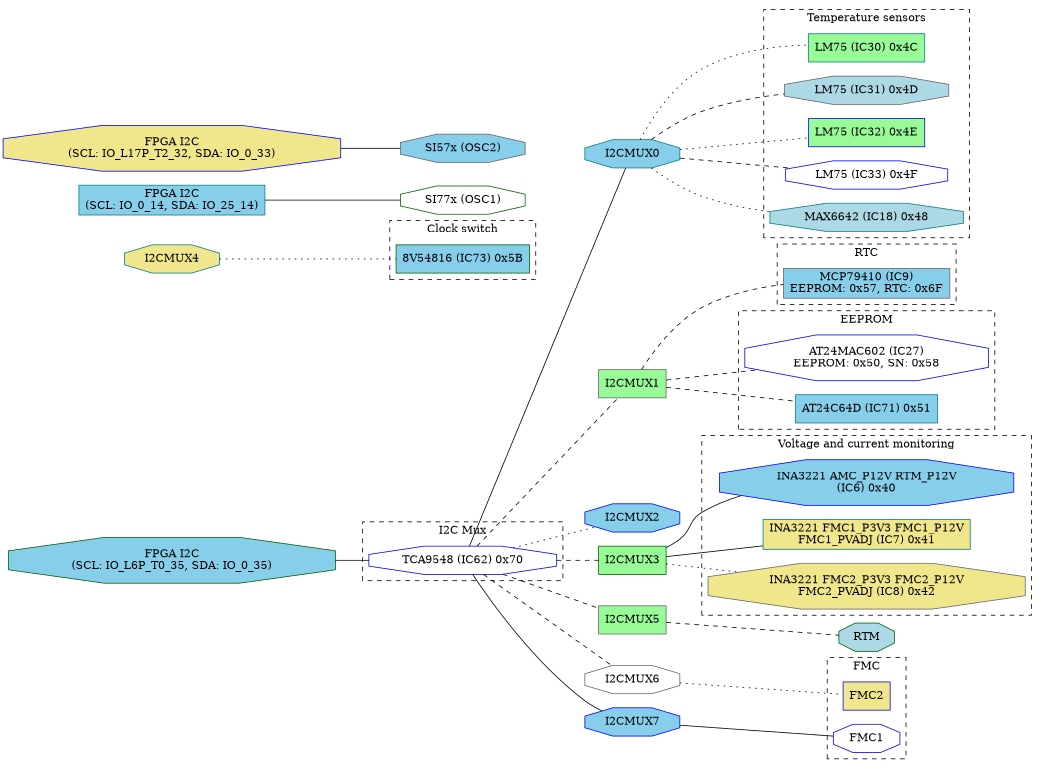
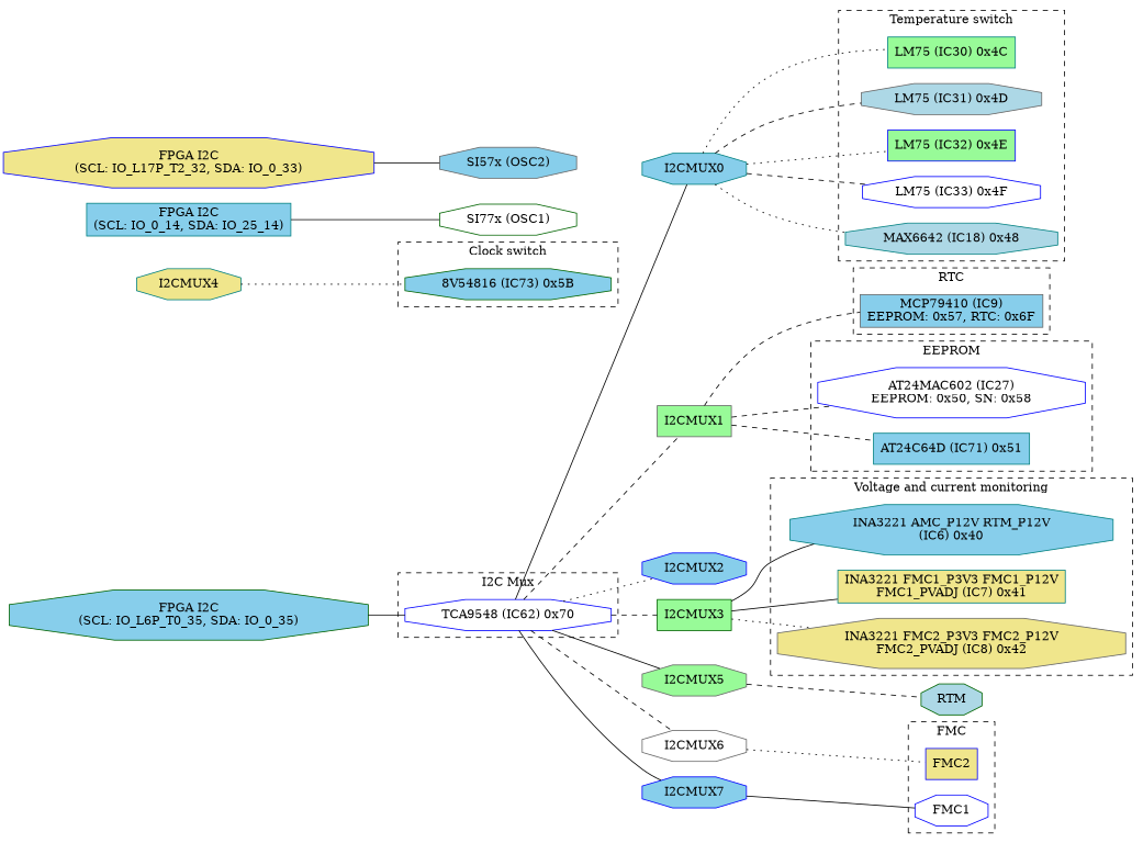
  graph {
    rankdir=LR
    node [color=blue fillcolor=skyblue shape=octagon style=filled]
    edge [style=solid]
    n1 [fillcolor=white label="TCA9548 (IC62) 0x70"]
    n2 [color=teal fillcolor=palegreen label="LM75 (IC30) 0x4C" shape=box]
    n3 [color=gray40 fillcolor=lightblue label="LM75 (IC31) 0x4D"]
    n4 [fillcolor=palegreen label="LM75 (IC32) 0x4E" shape=box]
    n5 [fillcolor=white label="LM75 (IC33) 0x4F"]
    n6 [color=teal fillcolor=lightblue label="MAX6642 (IC18) 0x48"]
    n7 [color=gray40 label="MCP79410 (IC9)\nEEPROM: 0x57, RTC: 0x6F" shape=box]
    n8 [fillcolor=white label="AT24MAC602 (IC27)\nEEPROM: 0x50, SN: 0x58"]
    n9 [color=teal label="AT24C64D (IC71) 0x51" shape=box]
-   n10 [label="INA3221 AMC_P12V RTM_P12V\n(IC6) 0x40"]
+   n10 [color=teal label="INA3221 AMC_P12V RTM_P12V\n(IC6) 0x40"]
    n11 [color=teal fillcolor=khaki label="INA3221 FMC1_P3V3 FMC1_P12V\nFMC1_PVADJ (IC7) 0x41" shape=box]
    n12 [color=gray40 fillcolor=khaki label="INA3221 FMC2_P3V3 FMC2_P12V\nFMC2_PVADJ (IC8) 0x42"]
-   n13 [color=darkgreen label="8V54816 (IC73) 0x5B" shape=box]
+   n13 [color=darkgreen label="8V54816 (IC73) 0x5B"]
    n14 [fillcolor=khaki label=FMC2 shape=box]
    n15 [fillcolor=white label=FMC1]
    n16 [color=teal label=I2CMUX0]
    n17 [color=gray40 fillcolor=palegreen label=I2CMUX1 shape=box]
    n18 [label=I2CMUX2]
    n19 [color=darkgreen fillcolor=palegreen label=I2CMUX3 shape=box]
-   n20 [color=gray40 fillcolor=palegreen label=I2CMUX5 shape=box]
+   n20 [color=gray40 fillcolor=palegreen label=I2CMUX5]
    n21 [color=gray40 fillcolor=white label=I2CMUX6]
    n22 [label=I2CMUX7]
    n23 [color=darkgreen label="FPGA I2C\n(SCL: IO_L6P_T0_35, SDA: IO_0_35)"]
    n24 [color=teal label="FPGA I2C\n(SCL: IO_0_14, SDA: IO_25_14)" shape=box]
    n25 [color=darkgreen fillcolor=white label="SI77x (OSC1)"]
    n26 [fillcolor=khaki label="FPGA I2C\n(SCL: IO_L17P_T2_32, SDA: IO_0_33)"]
    n27 [color=gray40 label="SI57x (OSC2)"]
    n28 [color=teal fillcolor=khaki label=I2CMUX4]
    n29 [color=darkgreen fillcolor=lightblue label=RTM]
    subgraph cluster_1 {
      label="I2C Mux"
      style=dashed
      n1
    }
    subgraph cluster_2 {
-     label="Temperature sensors"
+     label="Temperature switch"
      style=dashed
      n2
      n3
      n4
      n5
      n6
    }
    subgraph cluster_3 {
      label=RTC
      style=dashed
      n7
    }
    subgraph cluster_4 {
      label=EEPROM
      style=dashed
      n8
      n9
    }
    subgraph cluster_5 {
      label="Voltage and current monitoring"
      style=dashed
      n10
      n11
      n12
    }
    subgraph cluster_6 {
      label="Clock switch"
      style=dashed
      n13
    }
    subgraph cluster_7 {
      label=FMC
      style=dashed
      n14
      n15
    }
    n1 -- n16
    n1 -- n17 [style=dashed]
    n1 -- n18 [style=dotted]
    n1 -- n19 [style=dashed]
-   n1 -- n20 [style=dashed]
+   n1 -- n20
    n1 -- n21 [style=dashed]
    n1 -- n22
    n16 -- n2 [style=dotted]
    n16 -- n3 [style=dashed]
    n16 -- n4 [style=dotted]
    n16 -- n5 [style=dashed]
    n16 -- n6 [style=dotted]
    n17 -- n7 [style=dashed]
    n17 -- n8 [style=dashed]
    n17 -- n9 [style=dashed]
    n19 -- n10
    n19 -- n11
    n19 -- n12 [style=dotted]
    n20 -- n29 [style=dashed]
    n21 -- n14 [style=dotted]
    n22 -- n15
    n23 -- n1
    n24 -- n25
    n26 -- n27
    n28 -- n13 [style=dotted]
  }
